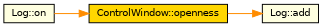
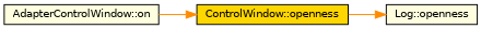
  digraph {
    rankdir=LR
    node [color=black fillcolor=lightyellow fontname=Helvetica fontsize=10 shape=record style=filled]
    edge [color=darkorange fontname=Helvetica fontsize=10 labelfontname=Helvetica labelfontsize=10 style=solid]
-   n1 [fontcolor=black height=0.2 label="Log::on" width=0.4]
+   n1 [fontcolor=black height=0.2 label="AdapterControlWindow::on" width=0.4]
    n2 [fillcolor=gold height=0.2 label="ControlWindow::openness" width=0.4]
-   n3 [height=0.2 label="Log::add" width=0.4]
+   n3 [height=0.2 label="Log::openness" width=0.4]
    n1 -> n2
    n2 -> n3
  }
